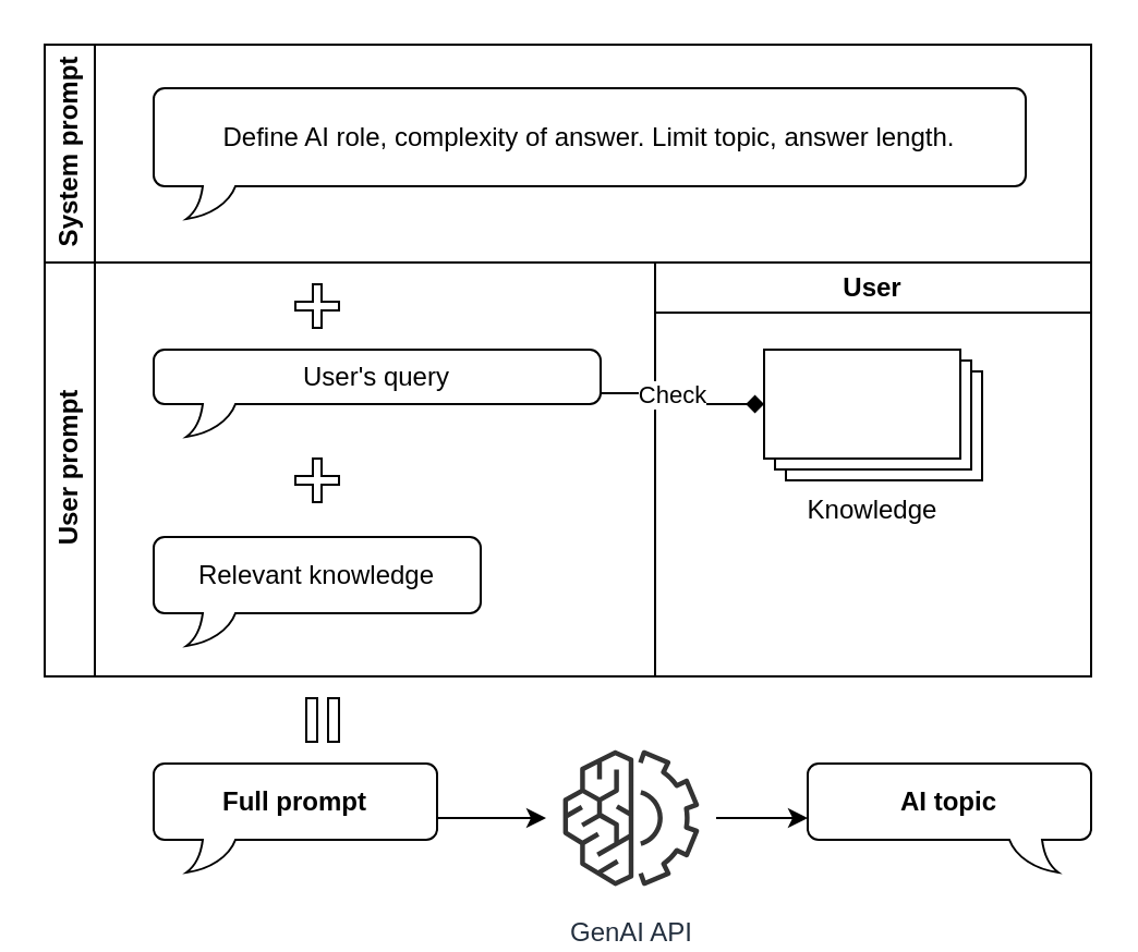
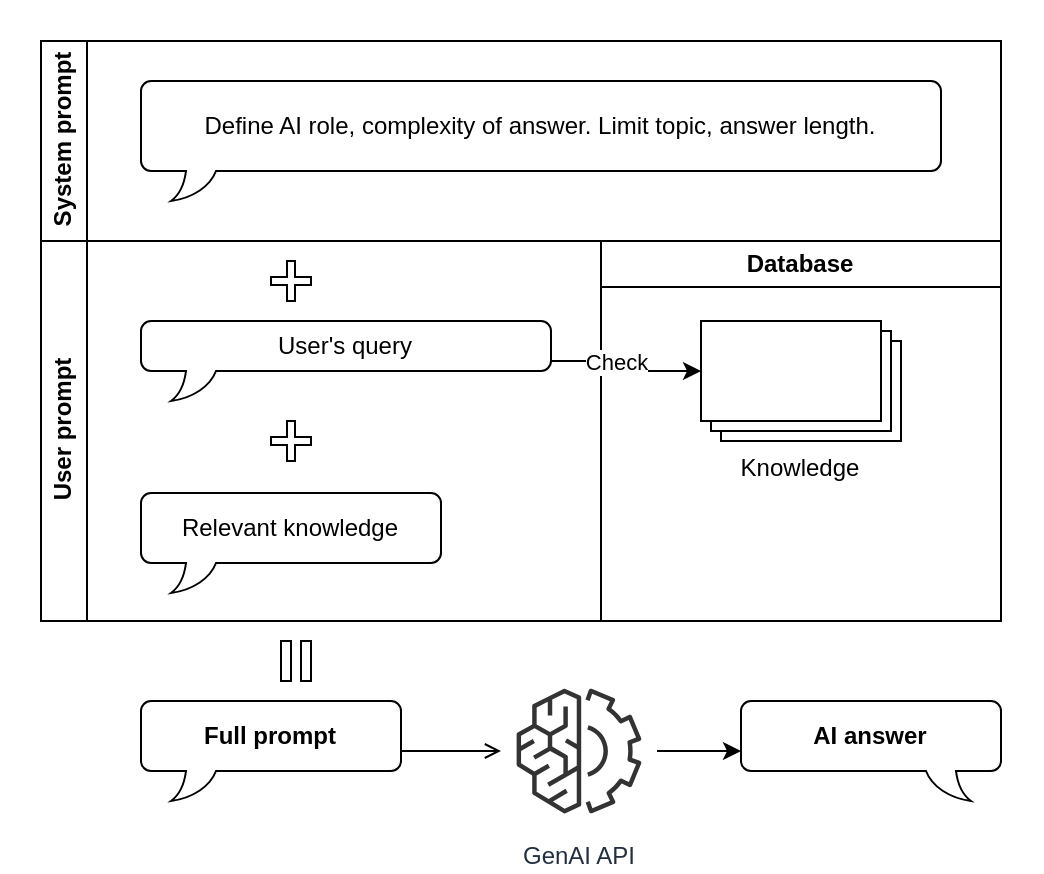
  <mxCell id="0" />
  <mxCell id="1" parent="0" />
  <mxCell id="2" value="System prompt" style="swimlane;horizontal=0;whiteSpace=wrap;html=1;startSize=23;" vertex="1" parent="1"><mxGeometry x="20" y="20" width="480" height="100" as="geometry" /></mxCell>
  <mxCell id="3" value="Define AI role,&amp;nbsp;&lt;span style=&quot;background-color: transparent; color: light-dark(rgb(0, 0, 0), rgb(255, 255, 255));&quot;&gt;complexity of answer.&amp;nbsp;&lt;/span&gt;&lt;span style=&quot;background-color: transparent; color: light-dark(rgb(0, 0, 0), rgb(255, 255, 255));&quot;&gt;Limit topic,&amp;nbsp;&lt;/span&gt;&lt;span style=&quot;background-color: transparent; color: light-dark(rgb(0, 0, 0), rgb(255, 255, 255));&quot;&gt;answer length.&lt;/span&gt;" style="whiteSpace=wrap;html=1;shape=mxgraph.basic.roundRectCallout;dx=30;dy=15;size=5;boundedLbl=1;" vertex="1" parent="2"><mxGeometry x="50" y="20" width="400" height="60" as="geometry" /></mxCell>
- <mxCell id="4" value="User" style="swimlane;whiteSpace=wrap;html=1;" vertex="1" parent="1"><mxGeometry x="300" y="120" width="200" height="190" as="geometry" /></mxCell>
+ <mxCell id="4" value="Database" style="swimlane;whiteSpace=wrap;html=1;" vertex="1" parent="1"><mxGeometry x="300" y="120" width="200" height="190" as="geometry" /></mxCell>
  <mxCell id="5" value="Knowledge" style="verticalLabelPosition=bottom;verticalAlign=top;html=1;shape=mxgraph.basic.layered_rect;dx=10;outlineConnect=0;whiteSpace=wrap;" vertex="1" parent="4"><mxGeometry x="50" y="40" width="100" height="60" as="geometry" /></mxCell>
  <mxCell id="6" value="User prompt" style="swimlane;horizontal=0;whiteSpace=wrap;html=1;" vertex="1" parent="1"><mxGeometry x="20" y="120" width="280" height="190" as="geometry" /></mxCell>
  <mxCell id="7" value="User's query" style="whiteSpace=wrap;html=1;shape=mxgraph.basic.roundRectCallout;dx=30;dy=15;size=5;boundedLbl=1;" vertex="1" parent="6"><mxGeometry x="50" y="40" width="205" height="40" as="geometry" /></mxCell>
  <mxCell id="8" value="Relevant knowledge" style="whiteSpace=wrap;html=1;shape=mxgraph.basic.roundRectCallout;dx=30;dy=15;size=5;boundedLbl=1;" vertex="1" parent="6"><mxGeometry x="50" y="126" width="150" height="50" as="geometry" /></mxCell>
  <mxCell id="9" value="" style="shape=cross;whiteSpace=wrap;html=1;" vertex="1" parent="6"><mxGeometry x="115" y="90" width="20" height="20" as="geometry" /></mxCell>
  <mxCell id="10" value="" style="shape=cross;whiteSpace=wrap;html=1;" vertex="1" parent="6"><mxGeometry x="115" y="10" width="20" height="20" as="geometry" /></mxCell>
- <mxCell id="11" style="edgeStyle=orthogonalEdgeStyle;rounded=0;orthogonalLoop=1;jettySize=auto;html=1;entryX=0;entryY=0;entryDx=0;entryDy=25.0;entryPerimeter=0;endArrow=diamond;" edge="1" parent="1" source="7" target="5"><mxGeometry relative="1" as="geometry" /></mxCell>
+ <mxCell id="11" style="edgeStyle=orthogonalEdgeStyle;rounded=0;orthogonalLoop=1;jettySize=auto;html=1;entryX=0;entryY=0;entryDx=0;entryDy=25.0;entryPerimeter=0;" edge="1" parent="1" source="7" target="5"><mxGeometry relative="1" as="geometry" /></mxCell>
  <mxCell id="12" value="Check" style="edgeLabel;html=1;align=center;verticalAlign=middle;resizable=0;points=[];" vertex="1" connectable="0" parent="11"><mxGeometry x="-0.159" relative="1" as="geometry"><mxPoint x="-2" as="offset" /></mxGeometry></mxCell>
- <mxCell id="13" value="" style="edgeStyle=orthogonalEdgeStyle;rounded=0;orthogonalLoop=1;jettySize=auto;html=1;" edge="1" parent="1" source="14" target="18"><mxGeometry relative="1" as="geometry" /></mxCell>
+ <mxCell id="13" value="" style="edgeStyle=orthogonalEdgeStyle;rounded=0;orthogonalLoop=1;jettySize=auto;html=1;endArrow=open;" edge="1" parent="1" source="14" target="18"><mxGeometry relative="1" as="geometry" /></mxCell>
  <mxCell id="14" value="Full prompt" style="whiteSpace=wrap;html=1;shape=mxgraph.basic.roundRectCallout;dx=30;dy=15;size=5;boundedLbl=1;fontStyle=1" vertex="1" parent="1"><mxGeometry x="70" y="350" width="130" height="50" as="geometry" /></mxCell>
  <mxCell id="15" value="" style="verticalLabelPosition=bottom;verticalAlign=top;html=1;shape=mxgraph.basic.rect;fillColor2=none;strokeWidth=1;size=20;indent=5;" vertex="1" parent="1"><mxGeometry x="140" y="320" width="5" height="20" as="geometry" /></mxCell>
  <mxCell id="16" value="" style="verticalLabelPosition=bottom;verticalAlign=top;html=1;shape=mxgraph.basic.rect;fillColor2=none;strokeWidth=1;size=20;indent=5;" vertex="1" parent="1"><mxGeometry x="150" y="320" width="5" height="20" as="geometry" /></mxCell>
  <mxCell id="17" value="" style="edgeStyle=orthogonalEdgeStyle;rounded=0;orthogonalLoop=1;jettySize=auto;html=1;" edge="1" parent="1" source="18" target="19"><mxGeometry relative="1" as="geometry" /></mxCell>
  <mxCell id="18" value="GenAI API" style="sketch=0;points=[[0,0,0],[0.25,0,0],[0.5,0,0],[0.75,0,0],[1,0,0],[0,1,0],[0.25,1,0],[0.5,1,0],[0.75,1,0],[1,1,0],[0,0.25,0],[0,0.5,0],[0,0.75,0],[1,0.25,0],[1,0.5,0],[1,0.75,0]];outlineConnect=0;fontColor=#232F3E;fillColor=none;strokeColor=#333333;dashed=0;verticalLabelPosition=bottom;verticalAlign=top;align=center;html=1;fontSize=12;fontStyle=0;aspect=fixed;shape=mxgraph.aws4.resourceIcon;resIcon=mxgraph.aws4.machine_learning;" vertex="1" parent="1"><mxGeometry x="250" y="336" width="78" height="78" as="geometry" /></mxCell>
- <mxCell id="19" value="AI topic" style="whiteSpace=wrap;html=1;shape=mxgraph.basic.roundRectCallout;dx=30;dy=15;size=5;boundedLbl=1;fontStyle=1;direction=east;flipH=1;" vertex="1" parent="1"><mxGeometry x="370" y="350" width="130" height="50" as="geometry" /></mxCell>
+ <mxCell id="19" value="AI answer" style="whiteSpace=wrap;html=1;shape=mxgraph.basic.roundRectCallout;dx=30;dy=15;size=5;boundedLbl=1;fontStyle=1;direction=east;flipH=1;" vertex="1" parent="1"><mxGeometry x="370" y="350" width="130" height="50" as="geometry" /></mxCell>
